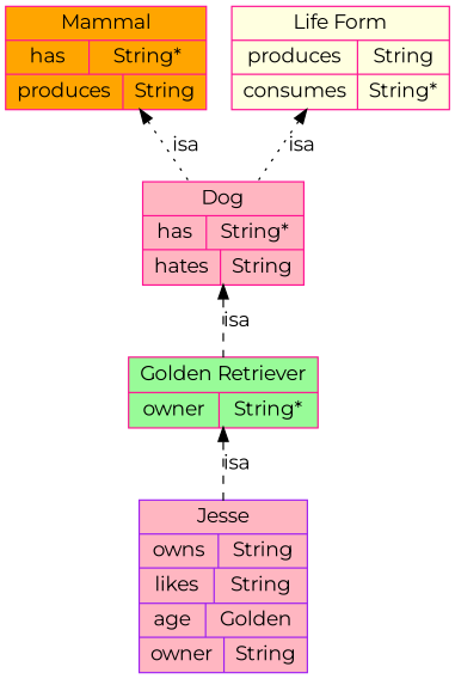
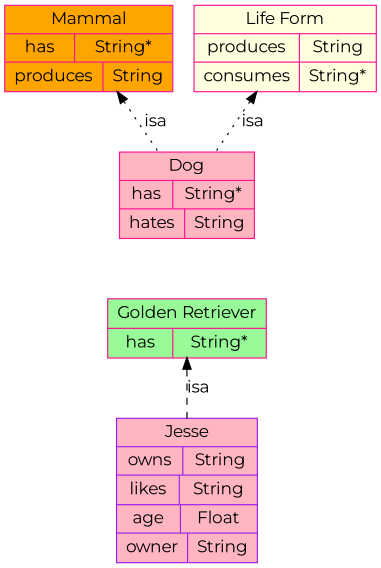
  digraph {
    fontname=Montserrat
    node [color=deeppink fillcolor=lightpink fontcolor="0.0,0.0,0.0" fontname=Montserrat shape=record style=filled]
    edge [color="0.0,0.0,0.0" dir=back fontcolor="0.0,0.0,0.0" fontname=Montserrat style=dotted]
    n1 [fillcolor=orange height=1.00 label="{Mammal|{has|String*}|{produces|String}}" width=1.61]
    n2 [height=1.00 label="{Dog|{has|String*}|{hates|String}}" width=1.33]
-   n3 [fillcolor=palegreen height=0.67 label="{Golden Retriever|{owner|String*}}" width=1.56]
+   n3 [fillcolor=palegreen height=0.67 label="{Golden Retriever|{has|String*}}" width=1.56]
    n4 [fillcolor=lightyellow height=1.00 label="{Life Form|{produces|String}|{consumes|String*}}" width=1.75]
-   n5 [color=purple height=1.67 label="{Jesse|{owns|String}|{likes|String}|{age|Golden}|{owner|String}}" width=1.39]
+   n5 [color=purple height=1.67 label="{Jesse|{owns|String}|{likes|String}|{age|Float}|{owner|String}}" width=1.39]
    n1 -> n2 [label=isa]
-   n2 -> n3 [label=isa style=dashed]
    n3 -> n5 [label=isa style=dashed]
    n4 -> n2 [label=isa]
  }
